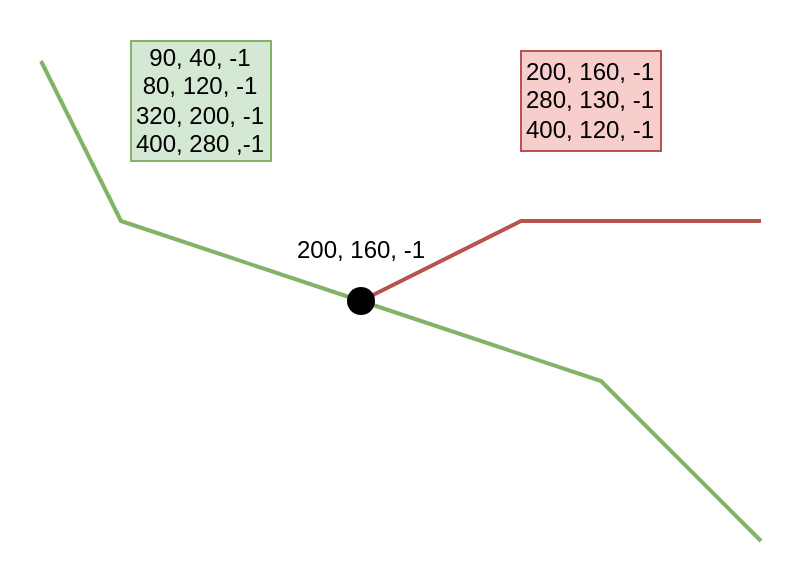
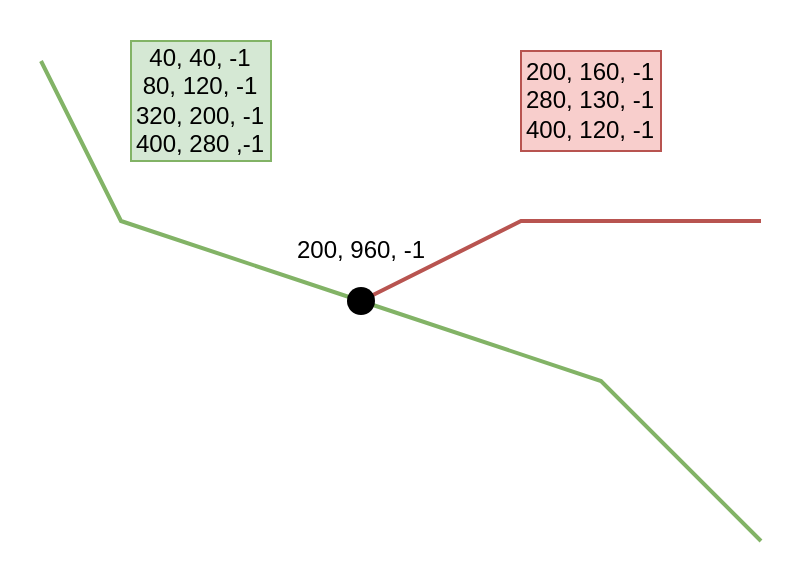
  <mxCell id="0" />
  <mxCell id="1" parent="0" />
  <mxCell id="2" value="" style="endArrow=none;html=1;rounded=0;fillColor=#d5e8d4;strokeColor=#82b366;strokeWidth=2;" parent="1" edge="1"><mxGeometry width="50" height="50" relative="1" as="geometry"><mxPoint x="380" y="270" as="sourcePoint" /><mxPoint x="20" y="30" as="targetPoint" /><Array as="points"><mxPoint x="300" y="190" /><mxPoint x="180" y="150" /><mxPoint x="60" y="110" /></Array></mxGeometry></mxCell>
  <mxCell id="3" value="" style="endArrow=none;html=1;rounded=0;fillColor=#f8cecc;strokeColor=#b85450;strokeWidth=2;" parent="1" edge="1"><mxGeometry width="50" height="50" relative="1" as="geometry"><mxPoint x="180" y="150" as="sourcePoint" /><mxPoint x="380" y="110" as="targetPoint" /><Array as="points"><mxPoint x="260" y="110" /></Array></mxGeometry></mxCell>
  <mxCell id="4" value="" style="shape=waypoint;sketch=0;fillStyle=solid;size=6;pointerEvents=1;points=[];fillColor=none;resizable=0;rotatable=0;perimeter=centerPerimeter;snapToPoint=1;strokeWidth=5;" parent="1" vertex="1"><mxGeometry x="170" y="140" width="20" height="20" as="geometry" /></mxCell>
- <mxCell id="5" value="90, 40, -1&lt;div&gt;80, 120, -1&lt;/div&gt;&lt;div&gt;320, 200, -1&lt;/div&gt;&lt;div&gt;400, 280 ,-1&lt;/div&gt;" style="rounded=0;whiteSpace=wrap;html=1;fillColor=#d5e8d4;strokeColor=#82b366;" parent="1" vertex="1"><mxGeometry x="65" y="20" width="70" height="60" as="geometry" /></mxCell>
+ <mxCell id="5" value="40, 40, -1&lt;div&gt;80, 120, -1&lt;/div&gt;&lt;div&gt;320, 200, -1&lt;/div&gt;&lt;div&gt;400, 280 ,-1&lt;/div&gt;" style="rounded=0;whiteSpace=wrap;html=1;fillColor=#d5e8d4;strokeColor=#82b366;" parent="1" vertex="1"><mxGeometry x="65" y="20" width="70" height="60" as="geometry" /></mxCell>
  <mxCell id="6" value="&lt;div&gt;&lt;span style=&quot;background-color: transparent; color: light-dark(rgb(0, 0, 0), rgb(255, 255, 255));&quot;&gt;200, 160, -1&lt;/span&gt;&lt;/div&gt;&lt;div&gt;&lt;div&gt;280, 130, -1&lt;/div&gt;&lt;div&gt;400, 120, -1&lt;/div&gt;&lt;/div&gt;" style="rounded=0;whiteSpace=wrap;html=1;fillColor=#f8cecc;strokeColor=#b85450;" parent="1" vertex="1"><mxGeometry x="260" y="25" width="70" height="50" as="geometry" /></mxCell>
- <mxCell id="7" value="200, 160, -1" style="text;html=1;align=center;verticalAlign=middle;resizable=0;points=[];autosize=1;strokeColor=none;fillColor=none;" parent="1" vertex="1"><mxGeometry x="135" y="110" width="90" height="30" as="geometry" /></mxCell>
+ <mxCell id="7" value="200, 960, -1" style="text;html=1;align=center;verticalAlign=middle;resizable=0;points=[];autosize=1;strokeColor=none;fillColor=none;" parent="1" vertex="1"><mxGeometry x="135" y="110" width="90" height="30" as="geometry" /></mxCell>
